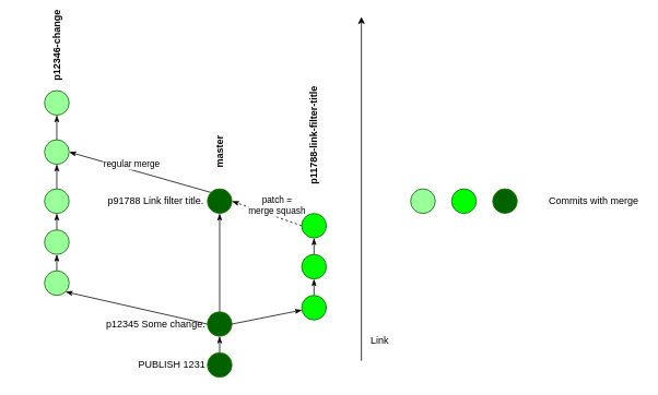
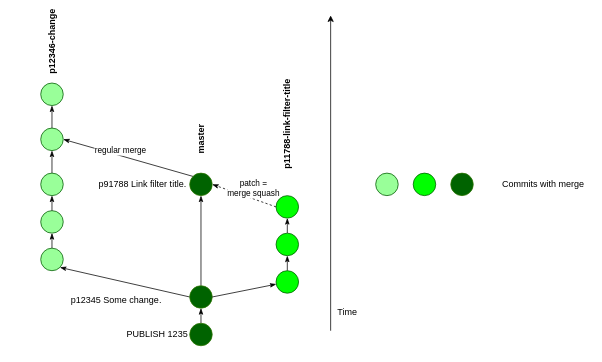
  <mxCell id="0" />
  <mxCell id="1" parent="0" />
  <mxCell id="2" style="edgeStyle=none;rounded=0;orthogonalLoop=1;jettySize=auto;html=1;exitX=0;exitY=0.5;exitDx=0;exitDy=0;endArrow=classicThin;endFill=1;entryX=1;entryY=1;entryDx=0;entryDy=0;" edge="1" parent="1" source="4" target="6"><mxGeometry relative="1" as="geometry"><mxPoint x="-6.25" y="350" as="targetPoint" /></mxGeometry></mxCell>
  <mxCell id="3" style="edgeStyle=none;rounded=0;orthogonalLoop=1;jettySize=auto;html=1;exitX=0.5;exitY=0;exitDx=0;exitDy=0;entryX=0.5;entryY=1;entryDx=0;entryDy=0;endArrow=classicThin;endFill=1;" edge="1" parent="1" source="4" target="29"><mxGeometry relative="1" as="geometry" /></mxCell>
  <mxCell id="4" value="" style="ellipse;whiteSpace=wrap;html=1;aspect=fixed;fillColor=#006300;strokeColor=#2D7600;fontColor=#ffffff;" vertex="1" parent="1"><mxGeometry x="252.25" y="380" width="30" height="30" as="geometry" /></mxCell>
  <mxCell id="5" style="edgeStyle=none;rounded=0;orthogonalLoop=1;jettySize=auto;html=1;exitX=0.5;exitY=0;exitDx=0;exitDy=0;entryX=0.5;entryY=1;entryDx=0;entryDy=0;endArrow=classicThin;endFill=1;" edge="1" parent="1" source="6" target="9"><mxGeometry relative="1" as="geometry" /></mxCell>
  <mxCell id="6" value="" style="ellipse;whiteSpace=wrap;html=1;aspect=fixed;fillColor=#99FF99;strokeColor=#005700;fontColor=#ffffff;" vertex="1" parent="1"><mxGeometry x="53.75" y="330" width="30" height="30" as="geometry" /></mxCell>
  <mxCell id="7" style="edgeStyle=none;rounded=0;orthogonalLoop=1;jettySize=auto;html=1;exitX=0.5;exitY=0;exitDx=0;exitDy=0;entryX=0.5;entryY=1;entryDx=0;entryDy=0;endArrow=classicThin;endFill=1;" edge="1" parent="1" source="8" target="4"><mxGeometry relative="1" as="geometry" /></mxCell>
  <mxCell id="8" value="" style="ellipse;whiteSpace=wrap;html=1;aspect=fixed;fillColor=#006300;strokeColor=#2D7600;fontColor=#ffffff;" vertex="1" parent="1"><mxGeometry x="252.25" y="430" width="30" height="30" as="geometry" /></mxCell>
  <mxCell id="9" value="" style="ellipse;whiteSpace=wrap;html=1;aspect=fixed;fillColor=#99FF99;strokeColor=#005700;fontColor=#ffffff;" vertex="1" parent="1"><mxGeometry x="53.75" y="280" width="30" height="30" as="geometry" /></mxCell>
  <mxCell id="10" style="edgeStyle=none;rounded=0;orthogonalLoop=1;jettySize=auto;html=1;entryX=0.5;entryY=1;entryDx=0;entryDy=0;endArrow=classicThin;endFill=1;exitX=0.5;exitY=0;exitDx=0;exitDy=0;" edge="1" parent="1" source="9" target="12"><mxGeometry relative="1" as="geometry"><mxPoint x="-26.25" y="270" as="sourcePoint" /></mxGeometry></mxCell>
  <mxCell id="11" style="edgeStyle=none;rounded=0;orthogonalLoop=1;jettySize=auto;html=1;exitX=0.5;exitY=0;exitDx=0;exitDy=0;entryX=0.5;entryY=1;entryDx=0;entryDy=0;endArrow=classicThin;endFill=1;" edge="1" parent="1" source="12" target="14"><mxGeometry relative="1" as="geometry" /></mxCell>
  <mxCell id="12" value="" style="ellipse;whiteSpace=wrap;html=1;aspect=fixed;fillColor=#99FF99;strokeColor=#005700;fontColor=#ffffff;" vertex="1" parent="1"><mxGeometry x="53.75" y="230" width="30" height="30" as="geometry" /></mxCell>
  <mxCell id="13" style="edgeStyle=none;rounded=0;orthogonalLoop=1;jettySize=auto;html=1;exitX=0.5;exitY=0;exitDx=0;exitDy=0;entryX=0.5;entryY=1;entryDx=0;entryDy=0;endArrow=classicThin;endFill=1;" edge="1" parent="1" source="14" target="32"><mxGeometry relative="1" as="geometry" /></mxCell>
  <mxCell id="14" value="" style="ellipse;whiteSpace=wrap;html=1;aspect=fixed;fillColor=#99FF99;strokeColor=#005700;fontColor=#ffffff;" vertex="1" parent="1"><mxGeometry x="53.75" y="170" width="30" height="30" as="geometry" /></mxCell>
  <mxCell id="15" value="master" style="text;html=1;strokeColor=none;fillColor=none;align=center;verticalAlign=middle;whiteSpace=wrap;rounded=0;rotation=-90;fontStyle=1" vertex="1" parent="1"><mxGeometry x="233.63" y="170" width="67.25" height="30" as="geometry" /></mxCell>
  <mxCell id="16" value="p12346-change" style="text;html=1;strokeColor=none;fillColor=none;align=center;verticalAlign=middle;whiteSpace=wrap;rounded=0;rotation=-90;fontStyle=1" vertex="1" parent="1"><mxGeometry x="20" y="40" width="97.5" height="30" as="geometry" /></mxCell>
- <mxCell id="17" value="PUBLISH 1231" style="text;html=1;strokeColor=none;fillColor=none;align=right;verticalAlign=middle;whiteSpace=wrap;rounded=0;" vertex="1" parent="1"><mxGeometry x="152.25" y="430" width="100" height="30" as="geometry" /></mxCell>
- <mxCell id="18" value="p12345 Some change." style="text;html=1;strokeColor=none;fillColor=none;align=right;verticalAlign=middle;whiteSpace=wrap;rounded=0;" vertex="1" parent="1"><mxGeometry x="112.25" y="380" width="140" height="30" as="geometry" /></mxCell>
+ <mxCell id="17" value="PUBLISH 1235" style="text;html=1;strokeColor=none;fillColor=none;align=right;verticalAlign=middle;whiteSpace=wrap;rounded=0;" vertex="1" parent="1"><mxGeometry x="152.25" y="430" width="100" height="30" as="geometry" /></mxCell>
+ <mxCell id="18" value="p12345 Some change." style="text;html=1;strokeColor=none;fillColor=none;align=right;verticalAlign=middle;whiteSpace=wrap;rounded=0;" vertex="1" parent="1"><mxGeometry x="77.25" y="385" width="140" height="30" as="geometry" /></mxCell>
  <mxCell id="19" value="&lt;strong&gt;p11788-link-filter-title&lt;/strong&gt;" style="text;html=1;strokeColor=none;fillColor=none;align=center;verticalAlign=middle;whiteSpace=wrap;rounded=0;rotation=-90;fontStyle=1" vertex="1" parent="1"><mxGeometry x="309.75" y="150" width="145" height="30" as="geometry" /></mxCell>
  <mxCell id="20" style="rounded=0;orthogonalLoop=1;jettySize=auto;html=1;exitX=0.5;exitY=0;exitDx=0;exitDy=0;endArrow=classicThin;endFill=1;entryX=0.5;entryY=1;entryDx=0;entryDy=0;" edge="1" parent="1" source="21" target="23"><mxGeometry relative="1" as="geometry"><mxPoint x="382" y="340" as="targetPoint" /></mxGeometry></mxCell>
  <mxCell id="21" value="" style="ellipse;whiteSpace=wrap;html=1;aspect=fixed;fillColor=#00FF00;strokeColor=#005700;fontColor=#ffffff;" vertex="1" parent="1"><mxGeometry x="367.25" y="360" width="30" height="30" as="geometry" /></mxCell>
  <mxCell id="22" style="edgeStyle=none;rounded=0;orthogonalLoop=1;jettySize=auto;html=1;exitX=0.5;exitY=0;exitDx=0;exitDy=0;entryX=0.5;entryY=1;entryDx=0;entryDy=0;endArrow=classicThin;endFill=1;" edge="1" parent="1" source="23" target="26"><mxGeometry relative="1" as="geometry" /></mxCell>
  <mxCell id="23" value="" style="ellipse;whiteSpace=wrap;html=1;aspect=fixed;fillColor=#00FF00;strokeColor=#005700;fontColor=#ffffff;" vertex="1" parent="1"><mxGeometry x="367.25" y="310" width="30" height="30" as="geometry" /></mxCell>
  <mxCell id="24" style="edgeStyle=none;rounded=0;orthogonalLoop=1;jettySize=auto;html=1;exitX=0;exitY=0.5;exitDx=0;exitDy=0;entryX=1;entryY=0.5;entryDx=0;entryDy=0;endArrow=classicThin;endFill=1;dashed=1;" edge="1" parent="1" source="26" target="29"><mxGeometry relative="1" as="geometry" /></mxCell>
  <mxCell id="25" value="patch = &lt;br&gt;merge squash" style="edgeLabel;html=1;align=center;verticalAlign=middle;resizable=0;points=[];" vertex="1" connectable="0" parent="24"><mxGeometry x="-0.294" y="-3" relative="1" as="geometry"><mxPoint x="-2" y="-12" as="offset" /></mxGeometry></mxCell>
  <mxCell id="26" value="" style="ellipse;whiteSpace=wrap;html=1;aspect=fixed;fillColor=#00FF00;strokeColor=#005700;fontColor=#ffffff;" vertex="1" parent="1"><mxGeometry x="367.25" y="260" width="30" height="30" as="geometry" /></mxCell>
  <mxCell id="27" style="edgeStyle=none;rounded=0;orthogonalLoop=1;jettySize=auto;html=1;exitX=0;exitY=0;exitDx=0;exitDy=0;entryX=1;entryY=0.5;entryDx=0;entryDy=0;endArrow=classicThin;endFill=1;" edge="1" parent="1" source="29" target="14"><mxGeometry relative="1" as="geometry" /></mxCell>
  <mxCell id="28" value="regular merge" style="edgeLabel;html=1;align=center;verticalAlign=middle;resizable=0;points=[];" vertex="1" connectable="0" parent="27"><mxGeometry x="0.125" y="1" relative="1" as="geometry"><mxPoint y="-8" as="offset" /></mxGeometry></mxCell>
  <mxCell id="29" value="" style="ellipse;whiteSpace=wrap;html=1;aspect=fixed;fillColor=#006300;strokeColor=#2D7600;fontColor=#ffffff;" vertex="1" parent="1"><mxGeometry x="252.25" y="230" width="30" height="30" as="geometry" /></mxCell>
  <mxCell id="30" style="edgeStyle=none;rounded=0;orthogonalLoop=1;jettySize=auto;html=1;exitX=1;exitY=0.5;exitDx=0;exitDy=0;endArrow=classicThin;endFill=1;" edge="1" parent="1" source="4" target="21"><mxGeometry relative="1" as="geometry"><mxPoint x="103.75" y="385" as="sourcePoint" /><mxPoint x="213.75" y="370" as="targetPoint" /></mxGeometry></mxCell>
  <mxCell id="31" value="p91788 Link filter title." style="text;html=1;strokeColor=none;fillColor=none;align=right;verticalAlign=middle;whiteSpace=wrap;rounded=0;" vertex="1" parent="1"><mxGeometry x="109.75" y="230" width="140" height="30" as="geometry" /></mxCell>
  <mxCell id="32" value="" style="ellipse;whiteSpace=wrap;html=1;aspect=fixed;fillColor=#99FF99;strokeColor=#005700;fontColor=#ffffff;" vertex="1" parent="1"><mxGeometry x="53.75" y="110" width="30" height="30" as="geometry" /></mxCell>
  <mxCell id="33" value="" style="ellipse;whiteSpace=wrap;html=1;aspect=fixed;fillColor=#99FF99;strokeColor=#005700;fontColor=#ffffff;" vertex="1" parent="1"><mxGeometry x="500" y="230" width="30" height="30" as="geometry" /></mxCell>
  <mxCell id="34" value="" style="ellipse;whiteSpace=wrap;html=1;aspect=fixed;fillColor=#006300;strokeColor=#2D7600;fontColor=#ffffff;" vertex="1" parent="1"><mxGeometry x="600" y="230" width="30" height="30" as="geometry" /></mxCell>
  <mxCell id="35" value="" style="ellipse;whiteSpace=wrap;html=1;aspect=fixed;fillColor=#00FF00;strokeColor=#005700;fontColor=#ffffff;" vertex="1" parent="1"><mxGeometry x="550" y="230" width="30" height="30" as="geometry" /></mxCell>
  <mxCell id="36" value="Commits with merge" style="text;html=1;strokeColor=none;fillColor=none;align=right;verticalAlign=middle;whiteSpace=wrap;rounded=0;" vertex="1" parent="1"><mxGeometry x="640" y="230" width="140" height="30" as="geometry" /></mxCell>
  <mxCell id="37" value="" style="endArrow=classic;html=1;rounded=0;" edge="1" parent="1"><mxGeometry width="50" height="50" relative="1" as="geometry"><mxPoint x="440" y="440" as="sourcePoint" /><mxPoint x="440" y="20" as="targetPoint" /></mxGeometry></mxCell>
- <mxCell id="38" value="Link" style="text;html=1;strokeColor=none;fillColor=none;align=center;verticalAlign=middle;whiteSpace=wrap;rounded=0;" vertex="1" parent="1"><mxGeometry x="440" y="400" width="45.25" height="30" as="geometry" /></mxCell>
+ <mxCell id="38" value="Time" style="text;html=1;strokeColor=none;fillColor=none;align=center;verticalAlign=middle;whiteSpace=wrap;rounded=0;" vertex="1" parent="1"><mxGeometry x="440" y="400" width="45.25" height="30" as="geometry" /></mxCell>
